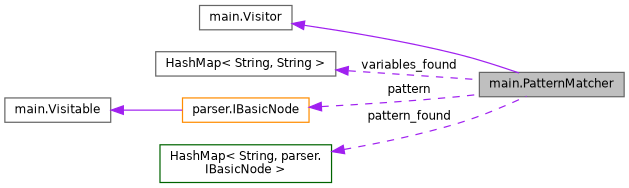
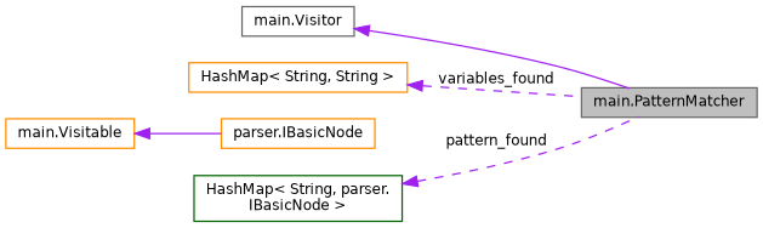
  digraph {
    rankdir=LR
    node [color=gray40 fillcolor=white fontname=Helvetica fontsize=10 shape=record style=filled]
    edge [color=purple dir=back fontname=Helvetica fontsize=10 labelfontname=Helvetica labelfontsize=10 style=dashed]
    n1 [fillcolor=grey75 fontcolor=black height=0.2 label="main.PatternMatcher" width=0.4]
    n2 [height=0.2 label="main.Visitor" width=0.4]
-   n3 [height=0.2 label="HashMap\< String, String \>" width=0.4]
+   n3 [color=darkorange height=0.2 label="HashMap\< String, String \>" width=0.4]
    n4 [color=darkorange height=0.2 label="parser.IBasicNode" width=0.4]
-   n5 [height=0.2 label="main.Visitable" width=0.4]
+   n5 [color=darkorange height=0.2 label="main.Visitable" width=0.4]
    n6 [color=darkgreen height=0.2 label="HashMap\< String, parser.\lIBasicNode \>" width=0.4]
    n2 -> n1 [style=solid]
    n3 -> n1 [label=" variables_found"]
-   n4 -> n1 [label=" pattern"]
    n5 -> n4 [style=solid]
    n6 -> n1 [label=" pattern_found"]
  }
